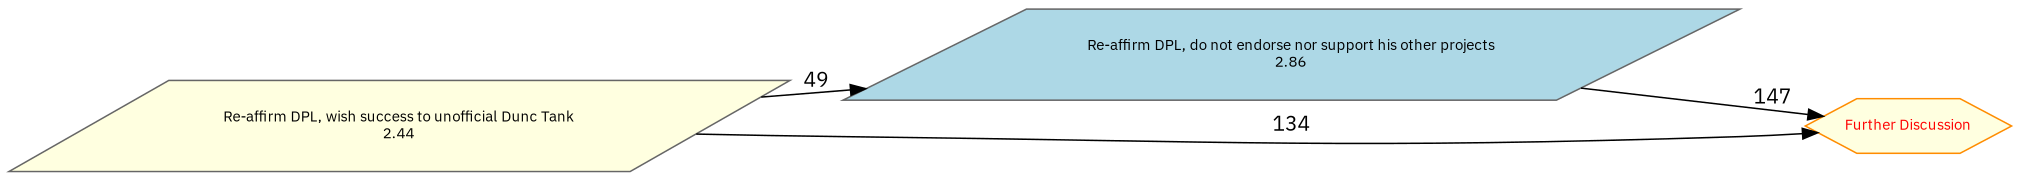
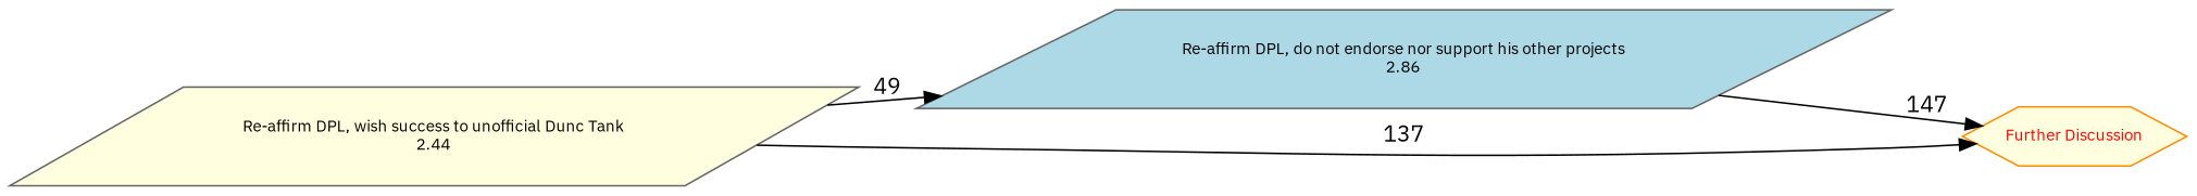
  digraph {
    ranksep=0.25
    rankdir=LR
    fontname="IBM Plex Sans"
    node [color=gray40 fontname="IBM Plex Sans" fontsize=10 shape=parallelogram style=filled fillcolor=lightyellow]
    edge [fontname="IBM Plex Sans"]
    "Re-affirm DPL, wish success to unofficial Dunc Tank\n2.44" [fontcolor="Navy Blue"]
    "Re-affirm DPL, do not endorse nor support his other projects\n2.86" [fillcolor=lightblue]
    "Further Discussion" [fontcolor=Red shape=hexagon color=darkorange]
    "Re-affirm DPL, wish success to unofficial Dunc Tank\n2.44" -> "Re-affirm DPL, do not endorse nor support his other projects\n2.86" [label=49]
-   "Re-affirm DPL, wish success to unofficial Dunc Tank\n2.44" -> "Further Discussion" [label=134]
+   "Re-affirm DPL, wish success to unofficial Dunc Tank\n2.44" -> "Further Discussion" [label=137]
    "Re-affirm DPL, do not endorse nor support his other projects\n2.86" -> "Further Discussion" [label=147]
  }
